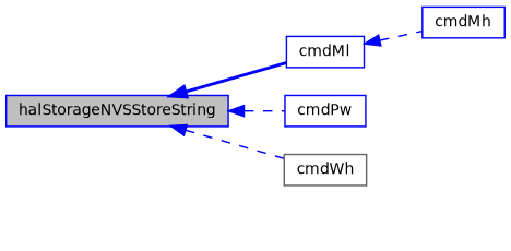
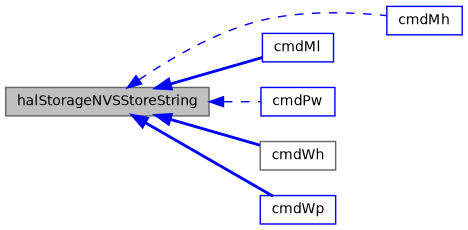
  digraph {
    rankdir=LR
    node [color=blue fillcolor=white fontname=Helvetica fontsize=10 shape=record style=filled]
    edge [color=blue dir=back fontname=Helvetica fontsize=10 labelfontname=Helvetica labelfontsize=10 style=dashed]
-   n1 [fillcolor=grey75 fontcolor=black height=0.2 label=halStorageNVSStoreString width=0.4]
+   n1 [color=gray40 fillcolor=grey75 fontcolor=black height=0.2 label=halStorageNVSStoreString width=0.4]
    n2 [height=0.2 label=cmdMh width=0.4]
    n3 [height=0.2 label=cmdMl width=0.4]
    n4 [height=0.2 label=cmdPw width=0.4]
    n5 [color=gray40 height=0.2 label=cmdWh width=0.4]
-   n3 -> n2
+   n6 [height=0.2 label=cmdWp width=0.4]
+   n1 -> n2
    n1 -> n3 [style=bold]
    n1 -> n4
-   n1 -> n5
+   n1 -> n5 [style=bold]
+   n1 -> n6 [style=bold]
  }
